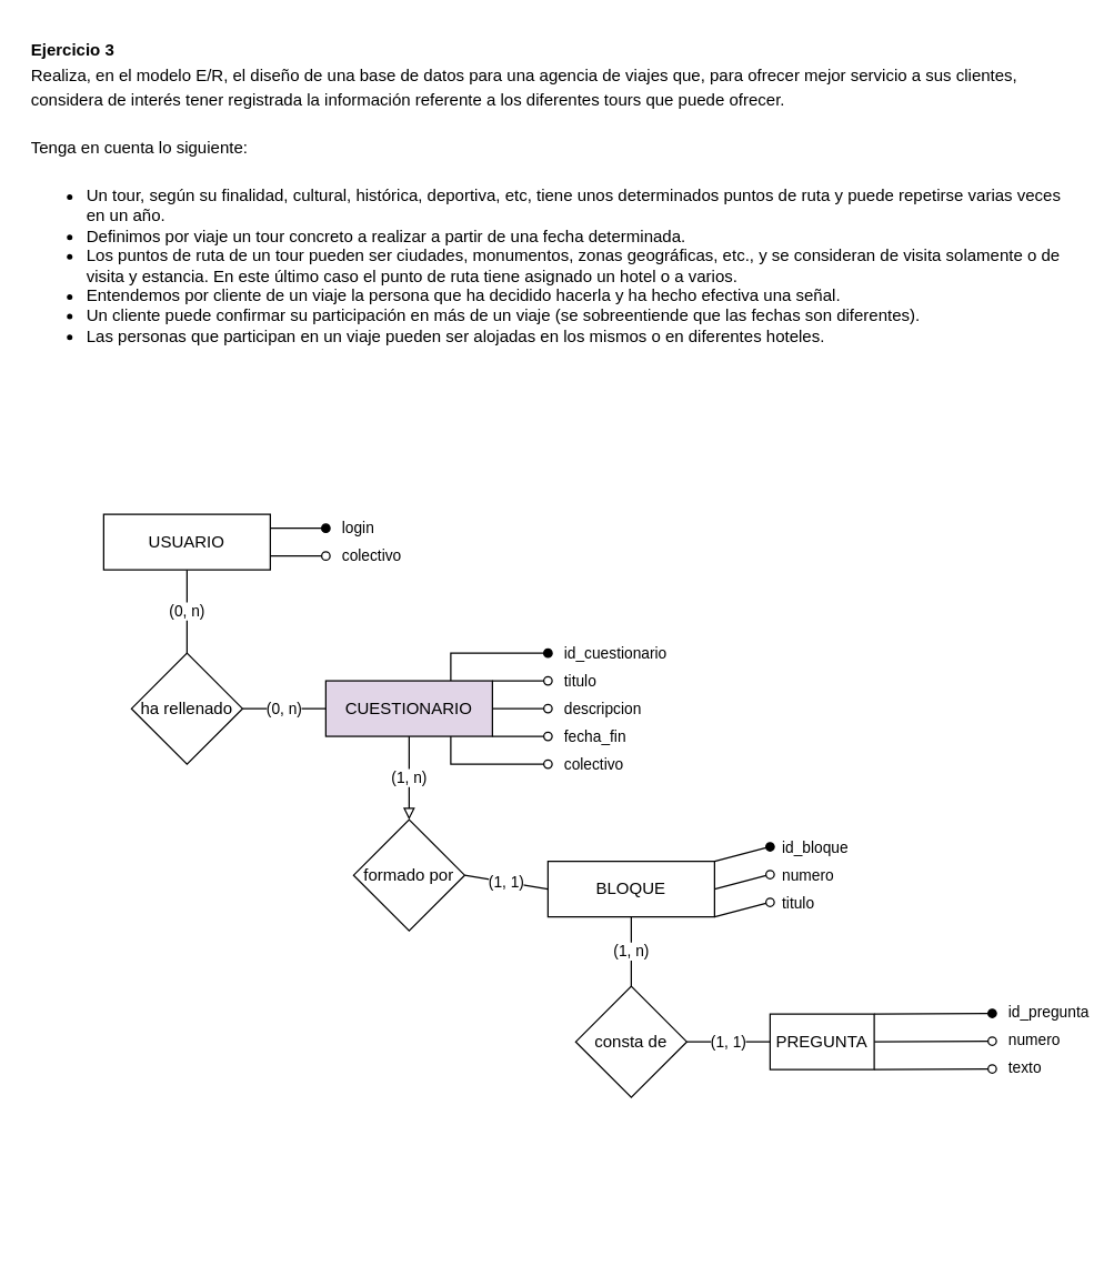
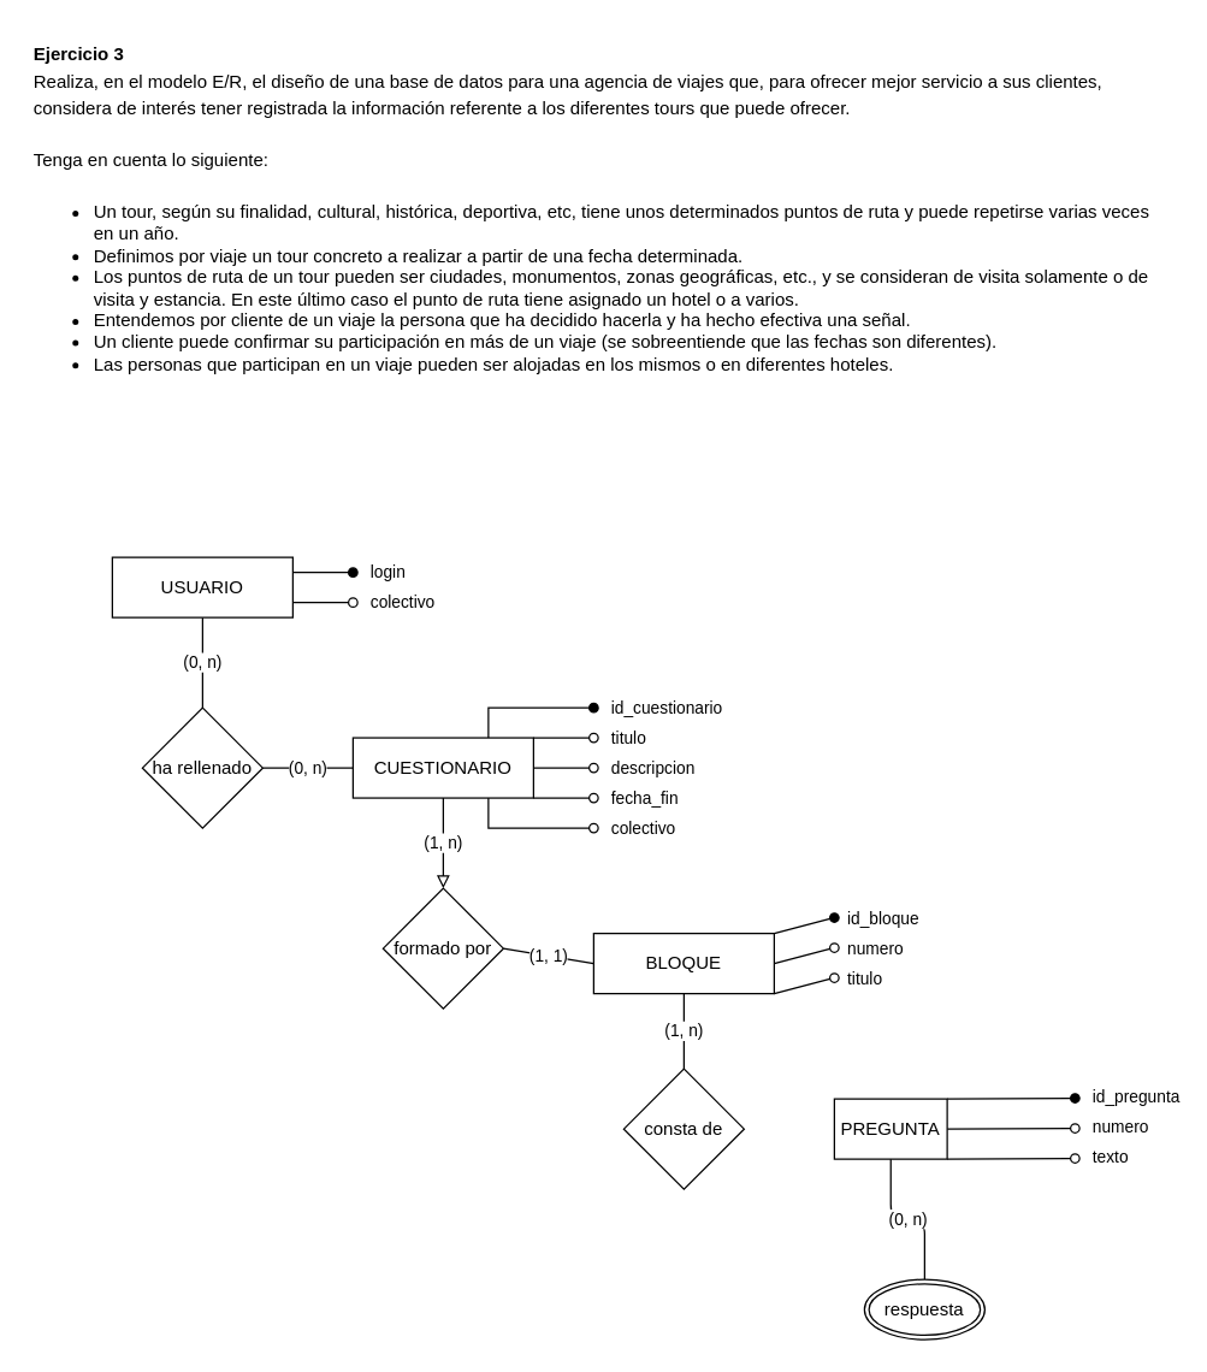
  <mxCell id="0" />
  <mxCell id="1" parent="0" />
  <mxCell id="2" value="login" style="edgeStyle=none;rounded=0;orthogonalLoop=1;jettySize=auto;html=1;endArrow=oval;endFill=1;startArrow=none;startFill=0;labelPosition=center;verticalLabelPosition=middle;align=left;verticalAlign=middle;exitX=1;exitY=0.25;exitDx=0;exitDy=0;" parent="1" source="5" edge="1"><mxGeometry x="1" y="10" relative="1" as="geometry"><mxPoint x="234" y="380" as="targetPoint" /><mxPoint x="10" y="10" as="offset" /></mxGeometry></mxCell>
  <mxCell id="3" value="(0, n)" style="edgeStyle=none;rounded=0;orthogonalLoop=1;jettySize=auto;html=1;exitX=0.5;exitY=1;exitDx=0;exitDy=0;startArrow=none;startFill=0;endArrow=none;endFill=0;" parent="1" source="5" target="18" edge="1"><mxGeometry relative="1" as="geometry" /></mxCell>
  <mxCell id="4" value="colectivo" style="rounded=0;orthogonalLoop=1;jettySize=auto;html=1;exitX=1;exitY=0.75;exitDx=0;exitDy=0;endArrow=oval;endFill=0;align=left;labelPosition=center;verticalLabelPosition=middle;verticalAlign=middle;" parent="1" source="5" edge="1"><mxGeometry x="1" y="10" relative="1" as="geometry"><mxPoint x="234" y="400" as="targetPoint" /><mxPoint x="10" y="10" as="offset" /></mxGeometry></mxCell>
  <mxCell id="5" value="USUARIO" style="whiteSpace=wrap;html=1;align=center;" parent="1" vertex="1"><mxGeometry x="74" y="370" width="120" height="40" as="geometry" /></mxCell>
  <mxCell id="6" value="id_cuestionario" style="rounded=0;orthogonalLoop=1;jettySize=auto;html=1;exitX=0.75;exitY=0;exitDx=0;exitDy=0;startArrow=none;startFill=0;endArrow=oval;endFill=1;labelPosition=center;verticalLabelPosition=middle;align=left;verticalAlign=middle;" parent="1" source="12" edge="1"><mxGeometry x="1" y="10" relative="1" as="geometry"><mxPoint x="394" y="470" as="targetPoint" /><mxPoint x="10" y="10" as="offset" /><Array as="points"><mxPoint x="324" y="470" /></Array></mxGeometry></mxCell>
  <mxCell id="7" value="colectivo" style="edgeStyle=orthogonalEdgeStyle;rounded=0;orthogonalLoop=1;jettySize=auto;html=1;exitX=0.75;exitY=1;exitDx=0;exitDy=0;startArrow=none;startFill=0;endArrow=oval;endFill=0;labelPosition=center;verticalLabelPosition=middle;align=left;verticalAlign=middle;" parent="1" source="12" edge="1"><mxGeometry x="1" y="-10" relative="1" as="geometry"><mxPoint x="394" y="549.96" as="targetPoint" /><mxPoint x="10" y="-10" as="offset" /><Array as="points"><mxPoint x="324" y="550" /></Array></mxGeometry></mxCell>
  <mxCell id="8" value="(1, n)" style="edgeStyle=none;rounded=0;orthogonalLoop=1;jettySize=auto;html=1;exitX=0.5;exitY=1;exitDx=0;exitDy=0;entryX=0.5;entryY=0;entryDx=0;entryDy=0;startArrow=none;startFill=0;endArrow=block;endFill=0;" parent="1" source="12" target="20" edge="1"><mxGeometry relative="1" as="geometry"><mxPoint x="254" y="570.04" as="targetPoint" /></mxGeometry></mxCell>
  <mxCell id="9" value="fecha_fin" style="rounded=1;sketch=0;orthogonalLoop=1;jettySize=auto;html=1;exitX=1;exitY=1;exitDx=0;exitDy=0;endArrow=oval;endFill=0;align=left;labelPosition=center;verticalLabelPosition=middle;verticalAlign=middle;" parent="1" source="12" edge="1"><mxGeometry x="1" y="10" relative="1" as="geometry"><mxPoint x="394" y="529.96" as="targetPoint" /><mxPoint x="10" y="10" as="offset" /></mxGeometry></mxCell>
  <mxCell id="10" value="descripcion" style="rounded=1;sketch=0;orthogonalLoop=1;jettySize=auto;html=1;exitX=1;exitY=0.5;exitDx=0;exitDy=0;endArrow=oval;endFill=0;align=left;labelPosition=center;verticalLabelPosition=middle;verticalAlign=middle;" parent="1" source="12" edge="1"><mxGeometry x="1" y="10" relative="1" as="geometry"><mxPoint x="394" y="509.96" as="targetPoint" /><mxPoint x="10" y="10" as="offset" /></mxGeometry></mxCell>
  <mxCell id="11" value="titulo" style="rounded=1;sketch=0;orthogonalLoop=1;jettySize=auto;html=1;exitX=1;exitY=0;exitDx=0;exitDy=0;endArrow=oval;endFill=0;align=left;labelPosition=center;verticalLabelPosition=middle;verticalAlign=middle;" parent="1" source="12" edge="1"><mxGeometry x="1" y="10" relative="1" as="geometry"><mxPoint x="394" y="489.96" as="targetPoint" /><mxPoint x="10" y="10" as="offset" /></mxGeometry></mxCell>
- <mxCell id="12" value="CUESTIONARIO" style="whiteSpace=wrap;html=1;align=center;fillColor=#e1d5e7;" parent="1" vertex="1"><mxGeometry x="234" y="489.96" width="120" height="40" as="geometry" /></mxCell>
+ <mxCell id="12" value="CUESTIONARIO" style="whiteSpace=wrap;html=1;align=center;" parent="1" vertex="1"><mxGeometry x="234" y="489.96" width="120" height="40" as="geometry" /></mxCell>
  <mxCell id="13" value="id_bloque" style="edgeStyle=none;rounded=0;orthogonalLoop=1;jettySize=auto;html=1;exitX=1;exitY=0;exitDx=0;exitDy=0;startArrow=none;startFill=0;endArrow=oval;endFill=1;labelPosition=center;verticalLabelPosition=middle;align=left;verticalAlign=middle;" parent="1" source="16" edge="1"><mxGeometry x="1" y="10" relative="1" as="geometry"><mxPoint x="554" y="609.5" as="targetPoint" /><mxPoint x="10" y="10" as="offset" /></mxGeometry></mxCell>
  <mxCell id="14" value="numero" style="edgeStyle=none;rounded=0;orthogonalLoop=1;jettySize=auto;html=1;exitX=1;exitY=0.5;exitDx=0;exitDy=0;startArrow=none;startFill=0;endArrow=oval;endFill=0;labelPosition=center;verticalLabelPosition=middle;align=left;verticalAlign=middle;" parent="1" source="16" edge="1"><mxGeometry x="1" y="10" relative="1" as="geometry"><mxPoint x="554" y="629.5" as="targetPoint" /><mxPoint x="10" y="10" as="offset" /></mxGeometry></mxCell>
  <mxCell id="15" value="titulo" style="rounded=1;sketch=0;orthogonalLoop=1;jettySize=auto;html=1;exitX=1;exitY=1;exitDx=0;exitDy=0;endArrow=oval;endFill=0;align=left;labelPosition=center;verticalLabelPosition=middle;verticalAlign=middle;" parent="1" source="16" edge="1"><mxGeometry x="1" y="10" relative="1" as="geometry"><mxPoint x="554" y="649.5" as="targetPoint" /><mxPoint x="10" y="10" as="offset" /></mxGeometry></mxCell>
  <mxCell id="16" value="BLOQUE" style="whiteSpace=wrap;html=1;align=center;" parent="1" vertex="1"><mxGeometry x="394" y="620" width="120" height="40" as="geometry" /></mxCell>
  <mxCell id="17" value="(0, n)" style="edgeStyle=none;rounded=0;orthogonalLoop=1;jettySize=auto;html=1;exitX=1;exitY=0.5;exitDx=0;exitDy=0;entryX=0;entryY=0.5;entryDx=0;entryDy=0;startArrow=none;startFill=0;endArrow=none;endFill=0;" parent="1" source="18" target="12" edge="1"><mxGeometry relative="1" as="geometry"><mxPoint x="134" y="650" as="sourcePoint" /></mxGeometry></mxCell>
  <mxCell id="18" value="ha rellenado" style="shape=rhombus;perimeter=rhombusPerimeter;whiteSpace=wrap;html=1;align=center;" parent="1" vertex="1"><mxGeometry x="94" y="470" width="80" height="80" as="geometry" /></mxCell>
  <mxCell id="19" value="(1, 1)" style="edgeStyle=none;rounded=0;orthogonalLoop=1;jettySize=auto;html=1;exitX=1;exitY=0.5;exitDx=0;exitDy=0;entryX=0;entryY=0.5;entryDx=0;entryDy=0;startArrow=none;startFill=0;endArrow=none;endFill=0;" parent="1" source="20" target="16" edge="1"><mxGeometry relative="1" as="geometry" /></mxCell>
  <mxCell id="20" value="formado por" style="shape=rhombus;perimeter=rhombusPerimeter;whiteSpace=wrap;html=1;align=center;" parent="1" vertex="1"><mxGeometry x="254" y="590" width="80" height="80" as="geometry" /></mxCell>
  <mxCell id="21" value="id_pregunta" style="edgeStyle=none;rounded=0;orthogonalLoop=1;jettySize=auto;html=1;exitX=1;exitY=0;exitDx=0;exitDy=0;startArrow=none;startFill=0;endArrow=oval;endFill=1;labelPosition=center;verticalLabelPosition=middle;align=left;verticalAlign=middle;" parent="1" source="24" edge="1"><mxGeometry x="1" y="-10" relative="1" as="geometry"><mxPoint x="714" y="729.5" as="targetPoint" /><mxPoint x="10" y="-10" as="offset" /></mxGeometry></mxCell>
  <mxCell id="22" value="numero" style="edgeStyle=none;rounded=0;orthogonalLoop=1;jettySize=auto;html=1;exitX=1;exitY=0.5;exitDx=0;exitDy=0;startArrow=none;startFill=0;endArrow=oval;endFill=0;labelPosition=center;verticalLabelPosition=middle;align=left;verticalAlign=middle;" parent="1" source="24" edge="1"><mxGeometry x="1" y="-10" relative="1" as="geometry"><mxPoint x="714" y="749.5" as="targetPoint" /><mxPoint x="10" y="-10" as="offset" /></mxGeometry></mxCell>
  <mxCell id="23" value="texto" style="rounded=1;sketch=0;orthogonalLoop=1;jettySize=auto;html=1;exitX=1;exitY=1;exitDx=0;exitDy=0;endArrow=oval;endFill=0;align=left;labelPosition=center;verticalLabelPosition=middle;verticalAlign=middle;" parent="1" source="24" edge="1"><mxGeometry x="1" y="-10" relative="1" as="geometry"><mxPoint x="714" y="769.5" as="targetPoint" /><mxPoint x="10" y="-10" as="offset" /></mxGeometry></mxCell>
  <mxCell id="24" value="PREGUNTA" style="whiteSpace=wrap;html=1;align=center;" parent="1" vertex="1"><mxGeometry x="554" y="730" width="75" height="40" as="geometry" /></mxCell>
+ <mxCell id="25" value="(0, n)" style="edgeStyle=orthogonalEdgeStyle;curved=0;rounded=1;sketch=0;orthogonalLoop=1;jettySize=auto;html=1;entryX=0.5;entryY=1;entryDx=0;entryDy=0;endArrow=none;endFill=0;exitX=0.5;exitY=0;exitDx=0;exitDy=0;" parent="1" source="29" target="24" edge="1"><mxGeometry relative="1" as="geometry"><mxPoint x="614" y="810" as="sourcePoint" /></mxGeometry></mxCell>
  <mxCell id="26" value="(1, n)" style="edgeStyle=none;rounded=0;orthogonalLoop=1;jettySize=auto;html=1;exitX=0.5;exitY=1;exitDx=0;exitDy=0;startArrow=none;startFill=0;endArrow=none;endFill=0;" parent="1" source="16" target="28" edge="1"><mxGeometry relative="1" as="geometry"><mxPoint x="914" y="400" as="sourcePoint" /><mxPoint x="974" y="400" as="targetPoint" /></mxGeometry></mxCell>
- <mxCell id="27" value="(1, 1)" style="edgeStyle=none;rounded=0;orthogonalLoop=1;jettySize=auto;html=1;exitX=1;exitY=0.5;exitDx=0;exitDy=0;startArrow=none;startFill=0;endArrow=none;endFill=0;entryX=0;entryY=0.5;entryDx=0;entryDy=0;" parent="1" source="28" target="24" edge="1"><mxGeometry relative="1" as="geometry"><mxPoint x="424" y="920" as="sourcePoint" /><mxPoint x="494" y="850" as="targetPoint" /></mxGeometry></mxCell>
  <mxCell id="28" value="consta de" style="shape=rhombus;perimeter=rhombusPerimeter;whiteSpace=wrap;html=1;align=center;" parent="1" vertex="1"><mxGeometry x="414" y="710" width="80" height="80" as="geometry" /></mxCell>
+ <mxCell id="29" value="respuesta" style="ellipse;shape=doubleEllipse;margin=3;whiteSpace=wrap;html=1;align=center;rounded=0;sketch=0;" parent="1" vertex="1"><mxGeometry x="574" y="850" width="80" height="40" as="geometry" /></mxCell>
  <mxCell id="30" value="&lt;p style=&quot;box-sizing: border-box ; margin: 0px 0px 1rem ; padding: 0px ; line-height: 1.5 ; overflow-wrap: break-word ; cursor: text ; min-height: 1.312rem&quot;&gt;&lt;span style=&quot;box-sizing: border-box ; line-height: inherit&quot;&gt;&lt;b&gt;Ejercicio 3&lt;/b&gt;&lt;br&gt;&lt;/span&gt;&lt;span&gt;Realiza, en el modelo E/R, el diseño de una base de datos para una agencia de viajes que, para ofrecer mejor servicio a sus clientes, considera de interés tener registrada la información referente a los diferentes tours que puede ofrecer.&lt;/span&gt;&lt;/p&gt;&lt;p style=&quot;box-sizing: border-box ; margin: 0px 0px 1rem ; padding: 0px ; line-height: 1.5 ; overflow-wrap: break-word ; cursor: text ; min-height: 1.312rem&quot;&gt;&lt;span&gt;Tenga en cuenta lo siguiente:&lt;/span&gt;&lt;/p&gt;&lt;ul&gt;&lt;li&gt;&lt;span&gt;Un tour, según su finalidad, cultural, histórica, deportiva, etc, tiene unos determinados puntos de ruta y puede repetirse varias veces en un año.&lt;/span&gt;&lt;/li&gt;&lt;li&gt;Definimos por viaje un tour concreto a realizar a partir de una fecha determinada.&lt;/li&gt;&lt;li&gt;Los puntos de ruta de un tour pueden ser ciudades, monumentos, zonas geográficas, etc., y se consideran de visita solamente o de visita y estancia. En este último caso el punto de ruta tiene asignado un hotel o a varios.&lt;/li&gt;&lt;li&gt;Entendemos por cliente de un viaje la persona que ha decidido hacerla y ha hecho efectiva una señal.&lt;/li&gt;&lt;li&gt;Un cliente puede confirmar su participación en más de un viaje (se sobreentiende que las fechas son diferentes).&lt;/li&gt;&lt;li&gt;Las personas que participan en un viaje pueden ser alojadas en los mismos o en diferentes hoteles.&lt;/li&gt;&lt;/ul&gt;&lt;p&gt;&lt;/p&gt;" style="text;html=1;strokeColor=none;fillColor=none;align=left;verticalAlign=top;whiteSpace=wrap;rounded=0;" vertex="1" parent="1"><mxGeometry x="20" y="20" width="760" height="240" as="geometry" /></mxCell>
